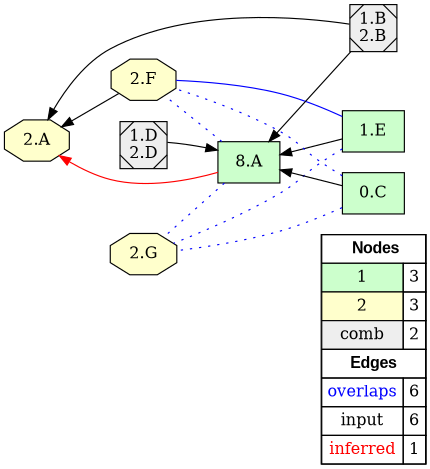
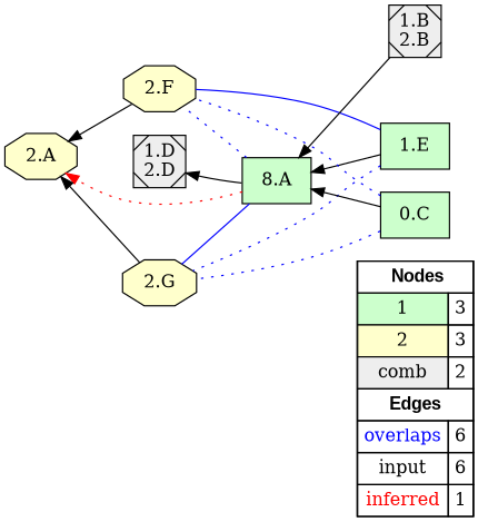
  digraph {
    rankdir=RL
    node [fillcolor="#CCFFCC" shape=box style=filled]
    edge [arrowhead=normal color="#0000FF" constraint=true penwidth=1 style=solid]
    n1 [fillcolor=white label=<   <TABLE BORDER="0" CELLBORDER="1" CELLSPACING="0" CELLPADDING="4">  <TR> <TD COLSPAN="2"><font face="Arial Black"> Nodes</font></TD> </TR>  <TR>   <TD bgcolor="#CCFFCC">1</TD>   <TD>3</TD>   </TR>  <TR>   <TD bgcolor="#FFFFCC">2</TD>   <TD>3</TD>   </TR>  <TR>   <TD bgcolor="#EEEEEE">comb</TD>   <TD>2</TD>   </TR>  <TR> <TD COLSPAN="2"><font face = "Arial Black"> Edges </font></TD> </TR>  <TR>   <TD><font color ="#0000FF">overlaps</font></TD>   <TD>6</TD>   </TR>  <TR>   <TD><font color ="#000000">input</font></TD>   <TD>6</TD>   </TR>  <TR>   <TD><font color ="#FF0000">inferred</font></TD>   <TD>1</TD>   </TR>  </TABLE>   > margin=0]
    n2 [label="8.A"]
    "1.E"
    "2.G" [fillcolor="#FFFFCC" shape=octagon]
    "2.F" [fillcolor="#FFFFCC" shape=octagon]
    "2.A" [fillcolor="#FFFFCC" shape=octagon]
    n7 [label="0.C"]
    "1.D\n2.D" [fillcolor="#EEEEEE" shape=Msquare]
    "1.B\n2.B" [fillcolor="#EEEEEE" shape=Msquare]
    subgraph sub_1 {
      rank=min
      n1
    }
-   n2 -> "2.G" [arrowhead=none style=dotted]
+   n2 -> "2.G" [arrowhead=none]
    n2 -> "2.F" [arrowhead=none style=dotted]
-   n2 -> "2.A" [color="#FF0000"]
+   n2 -> "2.A" [color="#FF0000" style=dotted]
    "1.E" -> n2 [color="#000000"]
    "1.E" -> "2.G" [arrowhead=none style=dotted]
    "1.E" -> "2.F" [arrowhead=none]
-   "1.B\n2.B" -> "2.A" [color="#000000"]
+   "2.G" -> "2.A" [color="#000000"]
    "2.F" -> "2.A" [color="#000000"]
    n7 -> n2 [color="#000000"]
    n7 -> "2.G" [arrowhead=none style=dotted]
    n7 -> "2.F" [arrowhead=none style=dotted]
-   "1.D\n2.D" -> n2 [color="#000000"]
+   n2 -> "1.D\n2.D" [color="#000000"]
    "1.B\n2.B" -> n2 [color="#000000"]
  }
